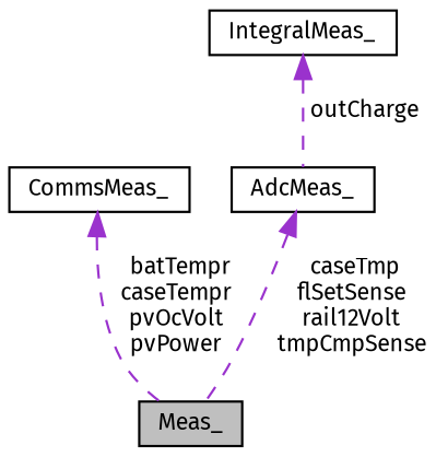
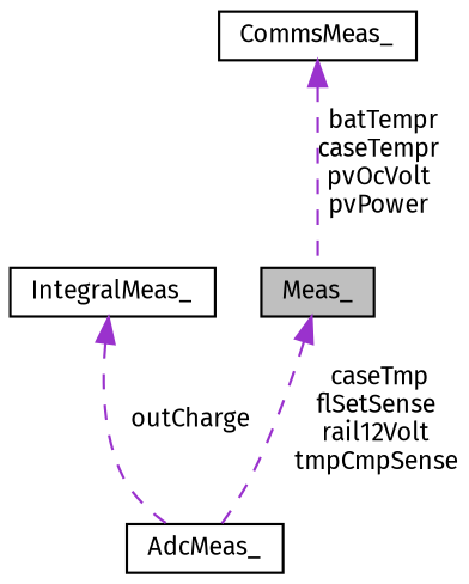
  digraph {
    fontname="Fira Sans"
    node [color=black fillcolor=white fontname="Fira Sans" fontsize=10 shape=record style=filled]
    edge [color=darkorchid3 dir=back fontname="Fira Sans" fontsize=10 labelfontname=Helvetica labelfontsize=10 style=dashed]
    n1 [fillcolor=grey75 fontcolor=black height=0.2 label=Meas_ width=0.4]
    n2 [height=0.2 label=CommsMeas_ width=0.4]
    n3 [height=0.2 label=AdcMeas_ width=0.4]
    n4 [height=0.2 label=IntegralMeas_ width=0.4]
    n2 -> n1 [label=" batTempr\ncaseTempr\npvOcVolt\npvPower"]
-   n3 -> n1 [label=" caseTmp\nflSetSense\nrail12Volt\ntmpCmpSense"]
+   n1 -> n3 [label=" caseTmp\nflSetSense\nrail12Volt\ntmpCmpSense"]
    n4 -> n3 [label=" outCharge"]
  }
